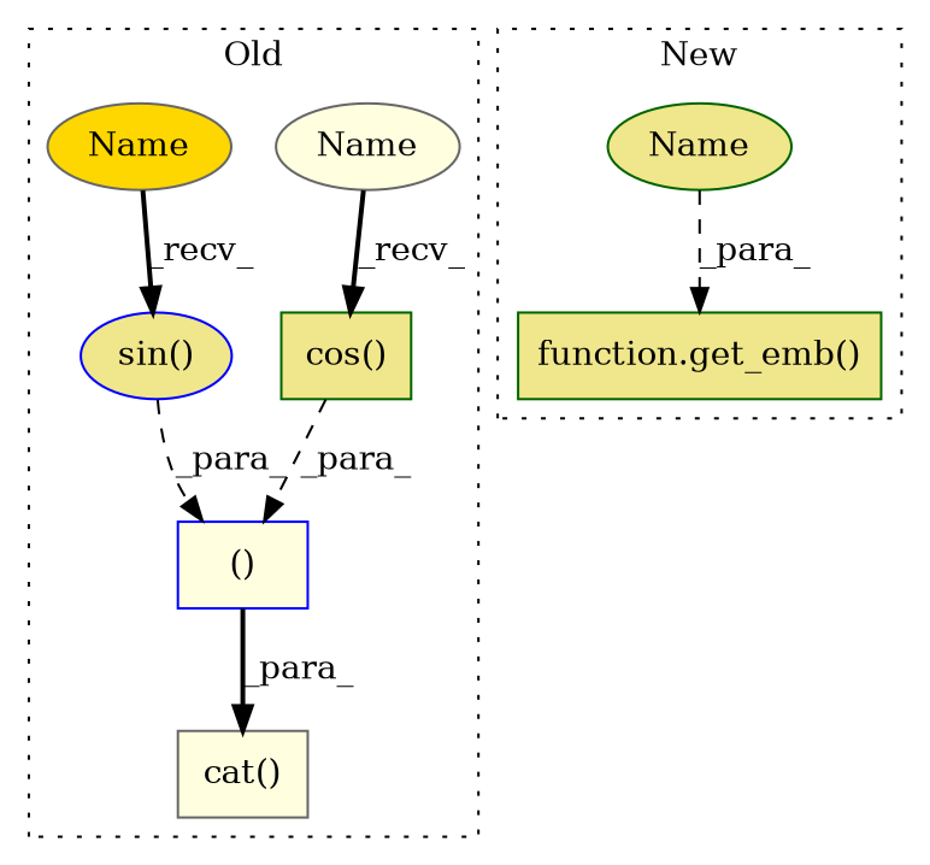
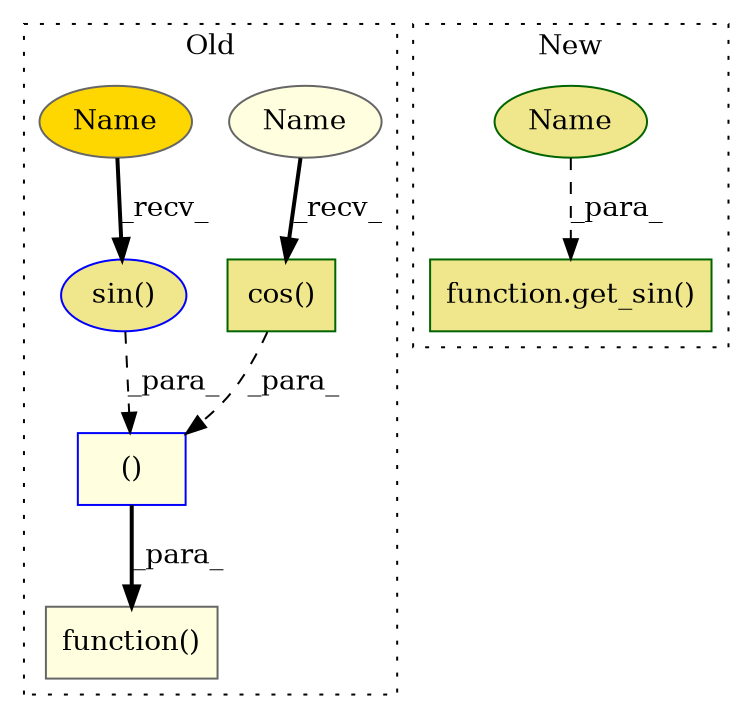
  digraph {
    fontname="DejaVu Serif"
    node [a=75 color=gray40 fillcolor=khaki fontname="DejaVu Serif" l=9 s=5934 shape=ellipse style=filled]
    edge [fontname="DejaVu Serif" style=dashed]
    n1 [color=blue l=15 label="sin()"]
    n2 [a=54 color=blue fillcolor=lightyellow l=17 label="()" s=5949 shape=box]
-   n3 [fillcolor=lightyellow l="10,9" label="cat()" s="5923,5967" shape=box]
+   n3 [fillcolor=lightyellow l="10,9" label="function()" s="5923,5967" shape=box]
    n4 [color=darkgreen l=15 label="cos()" s=5951 shape=box]
    n5 [a=87 fillcolor=lightyellow label=Name s=5951]
    n6 [a=87 fillcolor=gold label=Name]
-   n7 [color=darkgreen l="8,1" label="function.get_emb()" s="6017,6034" shape=box]
+   n7 [color=darkgreen l="8,1" label="function.get_sin()" s="6017,6034" shape=box]
    n8 [a=87 color=darkgreen label=Name s=6025]
    subgraph cluster_1 {
      label=Old
      style=dotted
      n1
      n2
      n3
      n4
      n5
      n6
    }
    subgraph cluster_2 {
      label=New
      style=dotted
      n7
      n8
    }
    n1 -> n2 [label=_para_]
    n2 -> n3 [label=_para_ style=bold]
    n4 -> n2 [label=_para_]
    n5 -> n4 [label=_recv_ style=bold]
    n6 -> n1 [label=_recv_ style=bold]
    n8 -> n7 [label=_para_]
  }
